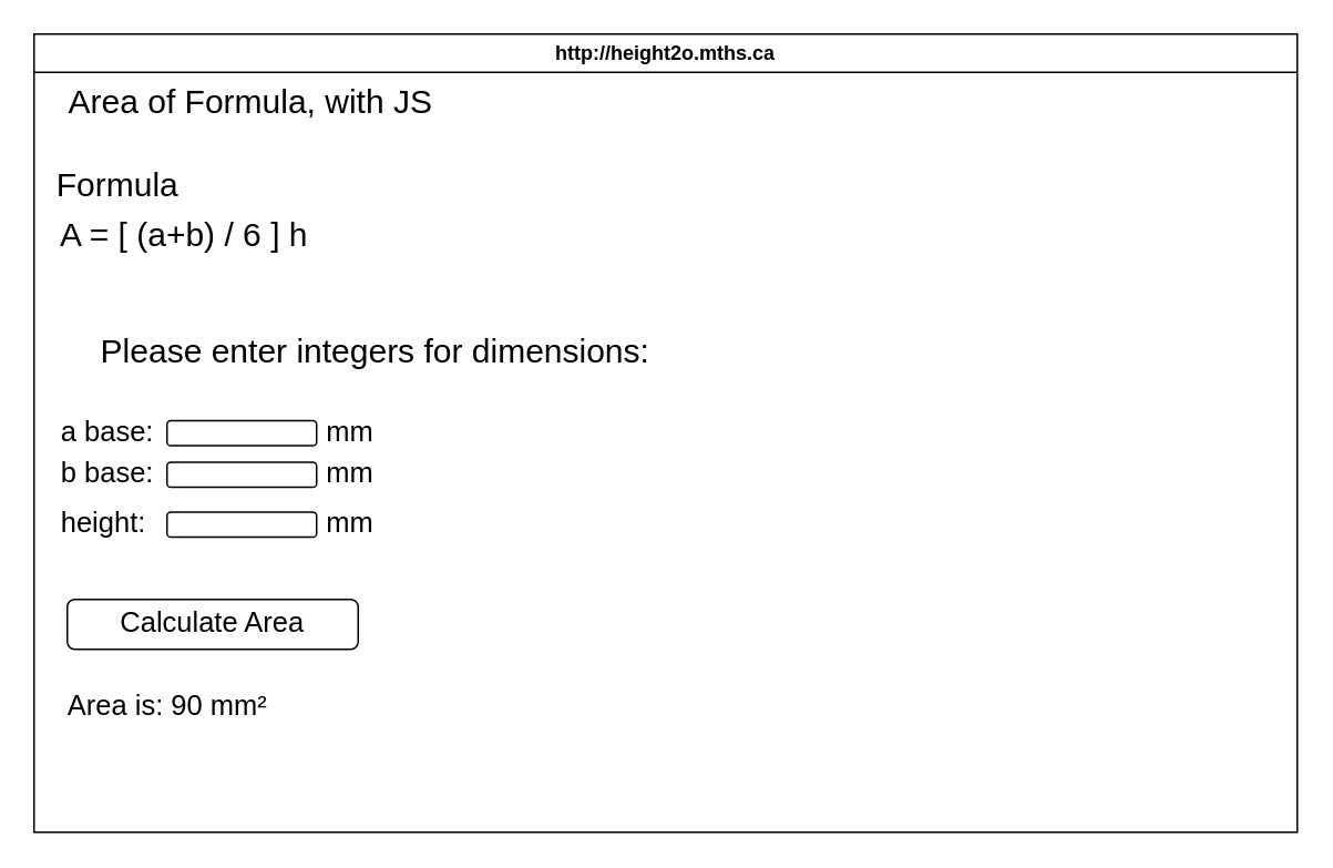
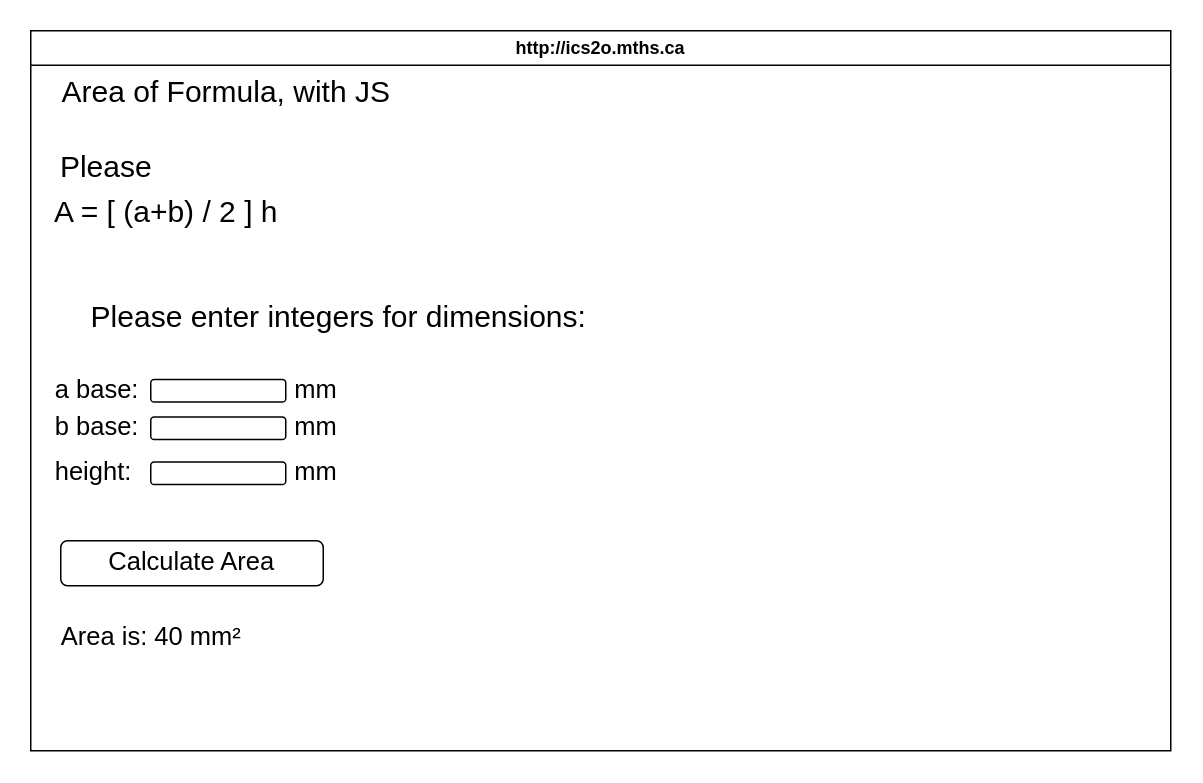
  <mxCell id="0" />
  <mxCell id="1" parent="0" />
- <mxCell id="2" value="http://height2o.mths.ca" style="swimlane;whiteSpace=wrap;html=1;align=center;" parent="1" vertex="1"><mxGeometry x="20" y="20" width="760" height="480" as="geometry" /></mxCell>
+ <mxCell id="2" value="http://ics2o.mths.ca" style="swimlane;whiteSpace=wrap;html=1;align=center;" parent="1" vertex="1"><mxGeometry x="20" y="20" width="760" height="480" as="geometry" /></mxCell>
  <mxCell id="3" value="Area of Formula, with JS" style="text;html=1;align=center;verticalAlign=middle;resizable=0;points=[];autosize=1;strokeColor=none;fillColor=none;fontStyle=0;fontSize=20;" vertex="1" parent="2"><mxGeometry y="20" width="260" height="40" as="geometry" /></mxCell>
- <mxCell id="4" value="Formula" style="text;html=1;align=center;verticalAlign=middle;resizable=0;points=[];autosize=1;strokeColor=none;fillColor=none;fontSize=20;" vertex="1" parent="2"><mxGeometry y="70" width="100" height="40" as="geometry" /></mxCell>
- <mxCell id="5" value="A = [ (a+b) / 6 ] h" style="text;html=1;align=center;verticalAlign=middle;resizable=0;points=[];autosize=1;strokeColor=none;fillColor=none;fontSize=20;" vertex="1" parent="2"><mxGeometry y="100" width="180" height="40" as="geometry" /></mxCell>
+ <mxCell id="4" value="Please" style="text;html=1;align=center;verticalAlign=middle;resizable=0;points=[];autosize=1;strokeColor=none;fillColor=none;fontSize=20;" vertex="1" parent="2"><mxGeometry y="70" width="100" height="40" as="geometry" /></mxCell>
+ <mxCell id="5" value="A = [ (a+b) / 2 ] h" style="text;html=1;align=center;verticalAlign=middle;resizable=0;points=[];autosize=1;strokeColor=none;fillColor=none;fontSize=20;" vertex="1" parent="2"><mxGeometry y="100" width="180" height="40" as="geometry" /></mxCell>
  <mxCell id="6" value="Please enter integers for dimensions:" style="text;html=1;align=center;verticalAlign=middle;resizable=0;points=[];autosize=1;strokeColor=none;fillColor=none;fontSize=20;" vertex="1" parent="2"><mxGeometry x="30" y="170" width="350" height="40" as="geometry" /></mxCell>
  <mxCell id="7" value="a base:&amp;nbsp; &amp;nbsp; &amp;nbsp; &amp;nbsp; &amp;nbsp; &amp;nbsp; &amp;nbsp; &amp;nbsp; &amp;nbsp; &amp;nbsp; &amp;nbsp; mm" style="text;html=1;align=center;verticalAlign=middle;resizable=0;points=[];autosize=1;strokeColor=none;fillColor=none;fontSize=17;" vertex="1" parent="2"><mxGeometry y="225" width="220" height="30" as="geometry" /></mxCell>
  <mxCell id="8" value="b base:&amp;nbsp; &amp;nbsp; &amp;nbsp; &amp;nbsp; &amp;nbsp; &amp;nbsp; &amp;nbsp; &amp;nbsp; &amp;nbsp; &amp;nbsp; &amp;nbsp; mm" style="text;html=1;align=center;verticalAlign=middle;resizable=0;points=[];autosize=1;strokeColor=none;fillColor=none;fontSize=17;" vertex="1" parent="2"><mxGeometry y="250" width="220" height="30" as="geometry" /></mxCell>
  <mxCell id="9" value="height:&amp;nbsp; &amp;nbsp; &amp;nbsp; &amp;nbsp; &amp;nbsp; &amp;nbsp; &amp;nbsp; &amp;nbsp; &amp;nbsp; &amp;nbsp; &amp;nbsp; &amp;nbsp;mm" style="text;html=1;align=center;verticalAlign=middle;resizable=0;points=[];autosize=1;strokeColor=none;fillColor=none;fontSize=17;" vertex="1" parent="2"><mxGeometry y="280" width="220" height="30" as="geometry" /></mxCell>
  <mxCell id="10" value="" style="rounded=1;whiteSpace=wrap;html=1;fontSize=17;" vertex="1" parent="2"><mxGeometry x="80" y="232.5" width="90" height="15" as="geometry" /></mxCell>
  <mxCell id="11" value="" style="rounded=1;whiteSpace=wrap;html=1;fontSize=17;" vertex="1" parent="2"><mxGeometry x="80" y="257.5" width="90" height="15" as="geometry" /></mxCell>
  <mxCell id="12" value="" style="rounded=1;whiteSpace=wrap;html=1;fontSize=17;" vertex="1" parent="2"><mxGeometry x="80" y="287.5" width="90" height="15" as="geometry" /></mxCell>
  <mxCell id="13" value="Calculate Area" style="rounded=1;whiteSpace=wrap;html=1;fontSize=17;" vertex="1" parent="2"><mxGeometry x="20" y="340" width="175" height="30" as="geometry" /></mxCell>
- <mxCell id="14" value="Area is: 90 mm²" style="text;html=1;align=center;verticalAlign=middle;resizable=0;points=[];autosize=1;strokeColor=none;fillColor=none;fontSize=17;" vertex="1" parent="2"><mxGeometry x="10" y="390" width="140" height="30" as="geometry" /></mxCell>
+ <mxCell id="14" value="Area is: 40 mm²" style="text;html=1;align=center;verticalAlign=middle;resizable=0;points=[];autosize=1;strokeColor=none;fillColor=none;fontSize=17;" vertex="1" parent="2"><mxGeometry x="10" y="390" width="140" height="30" as="geometry" /></mxCell>
